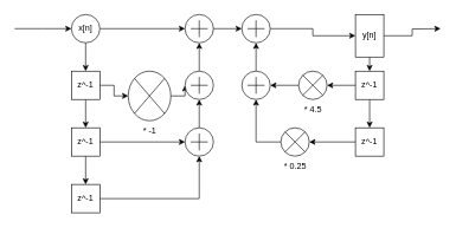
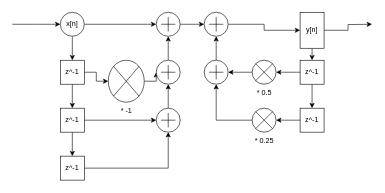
  <mxCell id="0" />
  <mxCell id="1" parent="0" />
  <mxCell id="2" style="edgeStyle=orthogonalEdgeStyle;rounded=0;orthogonalLoop=1;jettySize=auto;html=1;exitX=0.5;exitY=0;exitDx=0;exitDy=0;exitPerimeter=0;entryX=0.5;entryY=1;entryDx=0;entryDy=0;entryPerimeter=0;" edge="1" parent="1" source="3" target="19"><mxGeometry relative="1" as="geometry" /></mxCell>
  <mxCell id="3" value="" style="verticalLabelPosition=bottom;shadow=0;dashed=0;align=center;html=1;verticalAlign=top;shape=mxgraph.electrical.abstract.summation_point;" vertex="1" parent="1"><mxGeometry x="260" y="180" width="40" height="40" as="geometry" /></mxCell>
  <mxCell id="4" style="edgeStyle=orthogonalEdgeStyle;rounded=0;orthogonalLoop=1;jettySize=auto;html=1;exitX=0.5;exitY=1;exitDx=0;exitDy=0;entryX=0.5;entryY=0;entryDx=0;entryDy=0;" edge="1" parent="1" source="6" target="13"><mxGeometry relative="1" as="geometry" /></mxCell>
  <mxCell id="5" style="edgeStyle=orthogonalEdgeStyle;rounded=0;orthogonalLoop=1;jettySize=auto;html=1;exitX=1;exitY=0.5;exitDx=0;exitDy=0;entryX=0;entryY=0.5;entryDx=0;entryDy=0;entryPerimeter=0;" edge="1" parent="1" source="6" target="17"><mxGeometry relative="1" as="geometry" /></mxCell>
  <mxCell id="6" value="z^-1" style="rounded=0;whiteSpace=wrap;html=1;" vertex="1" parent="1"><mxGeometry x="100" y="100" width="40" height="40" as="geometry" /></mxCell>
  <mxCell id="7" style="edgeStyle=orthogonalEdgeStyle;rounded=0;orthogonalLoop=1;jettySize=auto;html=1;exitX=1;exitY=0.5;exitDx=0;exitDy=0;entryX=0;entryY=0.5;entryDx=0;entryDy=0;entryPerimeter=0;" edge="1" parent="1" source="10" target="21"><mxGeometry relative="1" as="geometry" /></mxCell>
  <mxCell id="8" style="edgeStyle=orthogonalEdgeStyle;rounded=0;orthogonalLoop=1;jettySize=auto;html=1;exitX=0.5;exitY=1;exitDx=0;exitDy=0;entryX=0.5;entryY=0;entryDx=0;entryDy=0;" edge="1" parent="1" source="10" target="6"><mxGeometry relative="1" as="geometry" /></mxCell>
  <mxCell id="9" style="edgeStyle=orthogonalEdgeStyle;rounded=0;orthogonalLoop=1;jettySize=auto;html=1;exitX=0;exitY=0.5;exitDx=0;exitDy=0;endArrow=none;endFill=0;startArrow=classic;startFill=1;" edge="1" parent="1" source="10"><mxGeometry relative="1" as="geometry"><mxPoint x="20" y="40" as="targetPoint" /></mxGeometry></mxCell>
  <mxCell id="10" value="x[n]" style="ellipse;whiteSpace=wrap;html=1;" vertex="1" parent="1"><mxGeometry x="100" y="20" width="40" height="40" as="geometry" /></mxCell>
  <mxCell id="11" style="edgeStyle=orthogonalEdgeStyle;rounded=0;orthogonalLoop=1;jettySize=auto;html=1;exitX=0.5;exitY=1;exitDx=0;exitDy=0;entryX=0.5;entryY=0;entryDx=0;entryDy=0;" edge="1" parent="1" source="13" target="15"><mxGeometry relative="1" as="geometry" /></mxCell>
  <mxCell id="12" style="edgeStyle=orthogonalEdgeStyle;rounded=0;orthogonalLoop=1;jettySize=auto;html=1;exitX=1;exitY=0.5;exitDx=0;exitDy=0;entryX=0;entryY=0.5;entryDx=0;entryDy=0;entryPerimeter=0;" edge="1" parent="1" source="13" target="3"><mxGeometry relative="1" as="geometry" /></mxCell>
  <mxCell id="13" value="z^-1" style="rounded=0;whiteSpace=wrap;html=1;" vertex="1" parent="1"><mxGeometry x="100" y="180" width="40" height="40" as="geometry" /></mxCell>
  <mxCell id="14" style="edgeStyle=orthogonalEdgeStyle;rounded=0;orthogonalLoop=1;jettySize=auto;html=1;exitX=1;exitY=0.5;exitDx=0;exitDy=0;entryX=0.5;entryY=1;entryDx=0;entryDy=0;entryPerimeter=0;" edge="1" parent="1" source="15" target="3"><mxGeometry relative="1" as="geometry" /></mxCell>
  <mxCell id="15" value="z^-1" style="rounded=0;whiteSpace=wrap;html=1;" vertex="1" parent="1"><mxGeometry x="100" y="260" width="40" height="40" as="geometry" /></mxCell>
  <mxCell id="16" style="edgeStyle=orthogonalEdgeStyle;rounded=0;orthogonalLoop=1;jettySize=auto;html=1;exitX=1;exitY=0.5;exitDx=0;exitDy=0;exitPerimeter=0;entryX=0;entryY=0.5;entryDx=0;entryDy=0;entryPerimeter=0;" edge="1" parent="1" source="17" target="19"><mxGeometry relative="1" as="geometry" /></mxCell>
  <mxCell id="17" value="* -1" style="verticalLabelPosition=bottom;shadow=0;dashed=0;align=center;html=1;verticalAlign=top;shape=mxgraph.electrical.abstract.multiplier;" vertex="1" parent="1"><mxGeometry x="180" y="100" width="60" height="70" as="geometry" /></mxCell>
  <mxCell id="18" style="edgeStyle=orthogonalEdgeStyle;rounded=0;orthogonalLoop=1;jettySize=auto;html=1;exitX=0.5;exitY=0;exitDx=0;exitDy=0;exitPerimeter=0;entryX=0.5;entryY=1;entryDx=0;entryDy=0;entryPerimeter=0;" edge="1" parent="1" source="19" target="21"><mxGeometry relative="1" as="geometry" /></mxCell>
  <mxCell id="19" value="" style="verticalLabelPosition=bottom;shadow=0;dashed=0;align=center;html=1;verticalAlign=top;shape=mxgraph.electrical.abstract.summation_point;" vertex="1" parent="1"><mxGeometry x="260" y="100" width="40" height="40" as="geometry" /></mxCell>
  <mxCell id="20" style="edgeStyle=orthogonalEdgeStyle;rounded=0;orthogonalLoop=1;jettySize=auto;html=1;exitX=1;exitY=0.5;exitDx=0;exitDy=0;exitPerimeter=0;entryX=0;entryY=0.5;entryDx=0;entryDy=0;entryPerimeter=0;" edge="1" parent="1" source="21" target="33"><mxGeometry relative="1" as="geometry" /></mxCell>
  <mxCell id="21" value="" style="verticalLabelPosition=bottom;shadow=0;dashed=0;align=center;html=1;verticalAlign=top;shape=mxgraph.electrical.abstract.summation_point;" vertex="1" parent="1"><mxGeometry x="260" y="20" width="40" height="40" as="geometry" /></mxCell>
  <mxCell id="22" style="edgeStyle=orthogonalEdgeStyle;rounded=0;orthogonalLoop=1;jettySize=auto;html=1;exitX=0.5;exitY=1;exitDx=0;exitDy=0;entryX=0.5;entryY=0;entryDx=0;entryDy=0;" edge="1" parent="1" source="24" target="29"><mxGeometry relative="1" as="geometry" /></mxCell>
  <mxCell id="23" style="edgeStyle=orthogonalEdgeStyle;rounded=0;orthogonalLoop=1;jettySize=auto;html=1;exitX=1;exitY=0.5;exitDx=0;exitDy=0;" edge="1" parent="1" source="24"><mxGeometry relative="1" as="geometry"><mxPoint x="620" y="40" as="targetPoint" /></mxGeometry></mxCell>
  <mxCell id="24" value="y[n]" style="rounded=0;whiteSpace=wrap;html=1;" vertex="1" parent="1"><mxGeometry x="500" y="20" width="40" height="60" as="geometry" /></mxCell>
  <mxCell id="25" style="edgeStyle=orthogonalEdgeStyle;rounded=0;orthogonalLoop=1;jettySize=auto;html=1;exitX=0;exitY=0.5;exitDx=0;exitDy=0;exitPerimeter=0;entryX=1;entryY=0.5;entryDx=0;entryDy=0;entryPerimeter=0;" edge="1" parent="1" source="26" target="37"><mxGeometry relative="1" as="geometry" /></mxCell>
- <mxCell id="26" value="* 4.5" style="verticalLabelPosition=bottom;shadow=0;dashed=0;align=center;html=1;verticalAlign=top;shape=mxgraph.electrical.abstract.multiplier;" vertex="1" parent="1"><mxGeometry x="420" y="100" width="40" height="40" as="geometry" /></mxCell>
+ <mxCell id="26" value="* 0.5" style="verticalLabelPosition=bottom;shadow=0;dashed=0;align=center;html=1;verticalAlign=top;shape=mxgraph.electrical.abstract.multiplier;" vertex="1" parent="1"><mxGeometry x="420" y="100" width="40" height="40" as="geometry" /></mxCell>
  <mxCell id="27" style="edgeStyle=orthogonalEdgeStyle;rounded=0;orthogonalLoop=1;jettySize=auto;html=1;exitX=0;exitY=0.5;exitDx=0;exitDy=0;entryX=1;entryY=0.5;entryDx=0;entryDy=0;entryPerimeter=0;" edge="1" parent="1" source="29" target="26"><mxGeometry relative="1" as="geometry" /></mxCell>
  <mxCell id="28" style="edgeStyle=orthogonalEdgeStyle;rounded=0;orthogonalLoop=1;jettySize=auto;html=1;exitX=0.5;exitY=1;exitDx=0;exitDy=0;entryX=0.5;entryY=0;entryDx=0;entryDy=0;" edge="1" parent="1" source="29" target="31"><mxGeometry relative="1" as="geometry" /></mxCell>
  <mxCell id="29" value="z^-1" style="rounded=0;whiteSpace=wrap;html=1;" vertex="1" parent="1"><mxGeometry x="500" y="100" width="40" height="40" as="geometry" /></mxCell>
  <mxCell id="30" style="edgeStyle=orthogonalEdgeStyle;rounded=0;orthogonalLoop=1;jettySize=auto;html=1;exitX=0;exitY=0.5;exitDx=0;exitDy=0;entryX=1;entryY=0.5;entryDx=0;entryDy=0;entryPerimeter=0;" edge="1" parent="1" source="31" target="35"><mxGeometry relative="1" as="geometry" /></mxCell>
  <mxCell id="31" value="z^-1" style="rounded=0;whiteSpace=wrap;html=1;" vertex="1" parent="1"><mxGeometry x="500" y="180" width="40" height="40" as="geometry" /></mxCell>
  <mxCell id="32" style="edgeStyle=orthogonalEdgeStyle;rounded=0;orthogonalLoop=1;jettySize=auto;html=1;exitX=1;exitY=0.5;exitDx=0;exitDy=0;exitPerimeter=0;entryX=0;entryY=0.5;entryDx=0;entryDy=0;" edge="1" parent="1" source="33" target="24"><mxGeometry relative="1" as="geometry" /></mxCell>
  <mxCell id="33" value="" style="verticalLabelPosition=bottom;shadow=0;dashed=0;align=center;html=1;verticalAlign=top;shape=mxgraph.electrical.abstract.summation_point;" vertex="1" parent="1"><mxGeometry x="340" y="20" width="40" height="40" as="geometry" /></mxCell>
  <mxCell id="34" style="edgeStyle=orthogonalEdgeStyle;rounded=0;orthogonalLoop=1;jettySize=auto;html=1;exitX=0;exitY=0.5;exitDx=0;exitDy=0;exitPerimeter=0;entryX=0.5;entryY=1;entryDx=0;entryDy=0;entryPerimeter=0;" edge="1" parent="1" source="35" target="37"><mxGeometry relative="1" as="geometry" /></mxCell>
- <mxCell id="35" value="* 0.25" style="verticalLabelPosition=bottom;shadow=0;dashed=0;align=center;html=1;verticalAlign=top;shape=mxgraph.electrical.abstract.multiplier;" vertex="1" parent="1"><mxGeometry x="395" y="180" width="40" height="40" as="geometry" /></mxCell>
+ <mxCell id="35" value="* 0.25" style="verticalLabelPosition=bottom;shadow=0;dashed=0;align=center;html=1;verticalAlign=top;shape=mxgraph.electrical.abstract.multiplier;" vertex="1" parent="1"><mxGeometry x="420" y="180" width="40" height="40" as="geometry" /></mxCell>
  <mxCell id="36" style="edgeStyle=orthogonalEdgeStyle;rounded=0;orthogonalLoop=1;jettySize=auto;html=1;exitX=0.5;exitY=0;exitDx=0;exitDy=0;exitPerimeter=0;entryX=0.5;entryY=1;entryDx=0;entryDy=0;entryPerimeter=0;" edge="1" parent="1" source="37" target="33"><mxGeometry relative="1" as="geometry" /></mxCell>
  <mxCell id="37" value="" style="verticalLabelPosition=bottom;shadow=0;dashed=0;align=center;html=1;verticalAlign=top;shape=mxgraph.electrical.abstract.summation_point;" vertex="1" parent="1"><mxGeometry x="340" y="100" width="40" height="40" as="geometry" /></mxCell>
